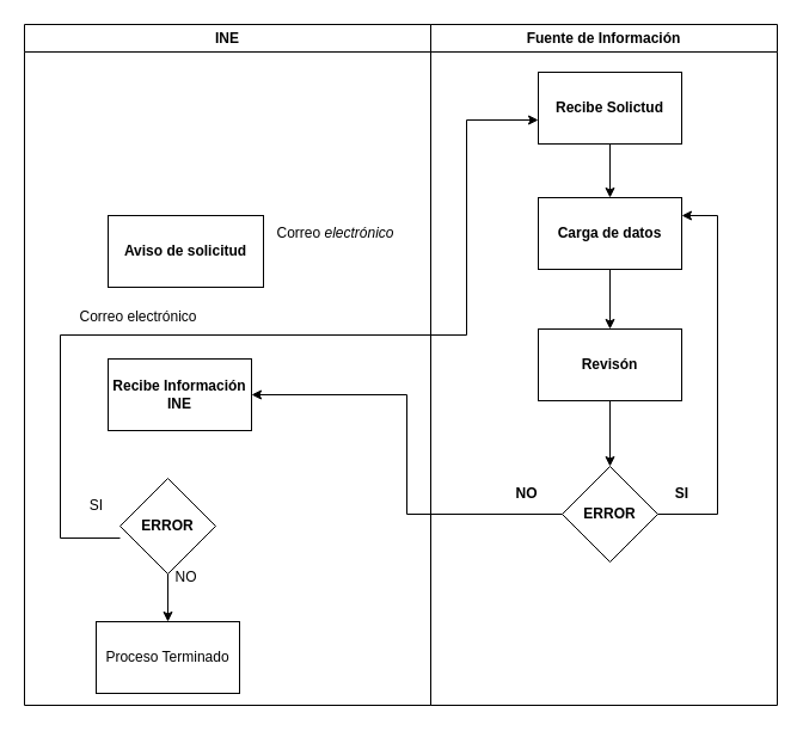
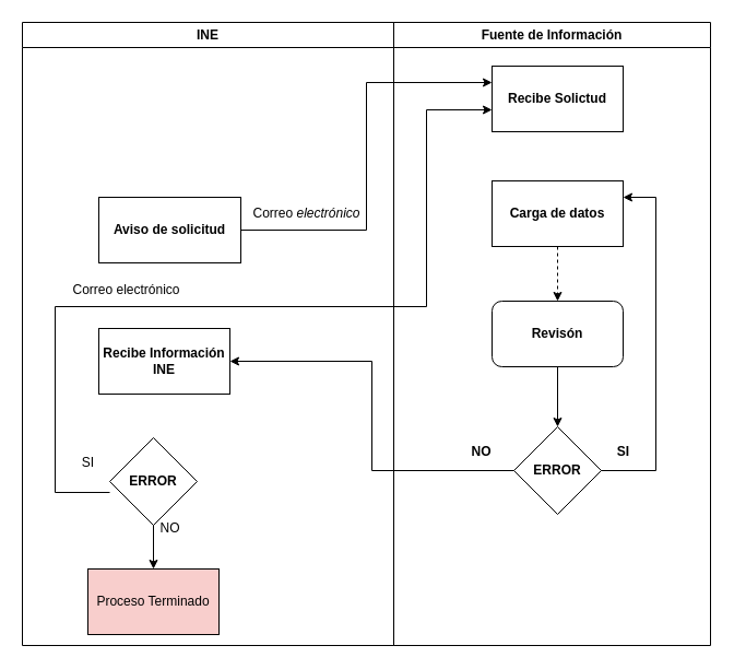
  <mxCell id="0" />
  <mxCell id="1" parent="0" />
  <mxCell id="2" value="&lt;b&gt;INE&lt;/b&gt;" style="swimlane;whiteSpace=wrap;html=1;startSize=23;fillColor=none;" vertex="1" parent="1"><mxGeometry x="20" y="20" width="340" height="570" as="geometry" /></mxCell>
  <mxCell id="3" value="&lt;b&gt;Aviso de solicitud&lt;/b&gt;" style="rounded=0;whiteSpace=wrap;html=1;fillColor=none;" vertex="1" parent="2"><mxGeometry x="70" y="160" width="130" height="60" as="geometry" /></mxCell>
  <mxCell id="4" value="Correo &lt;span data-hveid=&quot;CBkQAA&quot;&gt;&lt;span&gt;&lt;em&gt;electrónico&lt;/em&gt;&lt;/span&gt;&lt;/span&gt;" style="text;html=1;align=center;verticalAlign=middle;resizable=0;points=[];autosize=1;strokeColor=none;fillColor=none;" vertex="1" parent="2"><mxGeometry x="200" y="160" width="120" height="30" as="geometry" /></mxCell>
  <mxCell id="5" value="&lt;b&gt;Recibe Información INE&lt;/b&gt;" style="rounded=0;whiteSpace=wrap;html=1;fillColor=none;" vertex="1" parent="2"><mxGeometry x="70" y="280" width="120" height="60" as="geometry" /></mxCell>
  <mxCell id="6" value="" style="edgeStyle=orthogonalEdgeStyle;rounded=0;orthogonalLoop=1;jettySize=auto;html=1;" edge="1" parent="2" source="7" target="10"><mxGeometry relative="1" as="geometry" /></mxCell>
  <mxCell id="7" value="&lt;b&gt;ERROR&lt;/b&gt;" style="rhombus;whiteSpace=wrap;html=1;fillColor=none;" vertex="1" parent="2"><mxGeometry x="80" y="380" width="80" height="80" as="geometry" /></mxCell>
  <mxCell id="8" style="edgeStyle=orthogonalEdgeStyle;rounded=0;orthogonalLoop=1;jettySize=auto;html=1;exitX=0;exitY=0.5;exitDx=0;exitDy=0;entryX=0;entryY=0.5;entryDx=0;entryDy=0;" edge="1" parent="2"><mxGeometry relative="1" as="geometry"><mxPoint x="80" y="430" as="sourcePoint" /><mxPoint x="430" y="80" as="targetPoint" /><Array as="points"><mxPoint x="30" y="430" /><mxPoint x="30" y="260" /><mxPoint x="370" y="260" /><mxPoint x="370" y="80" /></Array></mxGeometry></mxCell>
  <mxCell id="9" value="Correo electrónico" style="text;html=1;align=center;verticalAlign=middle;resizable=0;points=[];autosize=1;strokeColor=none;fillColor=none;" vertex="1" parent="2"><mxGeometry x="35" y="230" width="120" height="30" as="geometry" /></mxCell>
- <mxCell id="10" value="Proceso Terminado" style="rounded=0;whiteSpace=wrap;html=1;" vertex="1" parent="2"><mxGeometry x="60" y="500" width="120" height="60" as="geometry" /></mxCell>
+ <mxCell id="10" value="Proceso Terminado" style="rounded=0;whiteSpace=wrap;html=1;fillColor=#f8cecc;" vertex="1" parent="2"><mxGeometry x="60" y="500" width="120" height="60" as="geometry" /></mxCell>
  <mxCell id="11" value="NO" style="text;html=1;align=center;verticalAlign=middle;resizable=0;points=[];autosize=1;strokeColor=none;fillColor=none;" vertex="1" parent="2"><mxGeometry x="115" y="448" width="40" height="30" as="geometry" /></mxCell>
  <mxCell id="12" value="&lt;b&gt;Fuente de Información&lt;/b&gt;" style="swimlane;whiteSpace=wrap;html=1;fillColor=none;" vertex="1" parent="1"><mxGeometry x="360" y="20" width="290" height="570" as="geometry" /></mxCell>
- <mxCell id="13" value="" style="edgeStyle=orthogonalEdgeStyle;rounded=0;orthogonalLoop=1;jettySize=auto;html=1;" edge="1" parent="12" source="14" target="16"><mxGeometry relative="1" as="geometry" /></mxCell>
  <mxCell id="14" value="&lt;b&gt;Recibe Solictud&lt;/b&gt;" style="rounded=0;whiteSpace=wrap;html=1;fillColor=none;" vertex="1" parent="12"><mxGeometry x="90" y="40" width="120" height="60" as="geometry" /></mxCell>
- <mxCell id="15" value="" style="edgeStyle=orthogonalEdgeStyle;rounded=0;orthogonalLoop=1;jettySize=auto;html=1;" edge="1" parent="12" source="16" target="18"><mxGeometry relative="1" as="geometry" /></mxCell>
+ <mxCell id="15" value="" style="edgeStyle=orthogonalEdgeStyle;rounded=0;orthogonalLoop=1;jettySize=auto;html=1;dashed=1;" edge="1" parent="12" source="16" target="18"><mxGeometry relative="1" as="geometry" /></mxCell>
  <mxCell id="16" value="&lt;b&gt;Carga de datos&lt;/b&gt;" style="rounded=0;whiteSpace=wrap;html=1;fillColor=none;" vertex="1" parent="12"><mxGeometry x="90" y="145" width="120" height="60" as="geometry" /></mxCell>
  <mxCell id="17" style="edgeStyle=orthogonalEdgeStyle;rounded=0;orthogonalLoop=1;jettySize=auto;html=1;exitX=0.5;exitY=1;exitDx=0;exitDy=0;entryX=0.5;entryY=0;entryDx=0;entryDy=0;" edge="1" parent="12" source="18" target="20"><mxGeometry relative="1" as="geometry" /></mxCell>
- <mxCell id="18" value="&lt;b&gt;Revisón&lt;/b&gt;" style="rounded=0;whiteSpace=wrap;html=1;fillColor=none;" vertex="1" parent="12"><mxGeometry x="90" y="255" width="120" height="60" as="geometry" /></mxCell>
+ <mxCell id="18" value="&lt;b&gt;Revisón&lt;/b&gt;" style="whiteSpace=wrap;html=1;fillColor=none;rounded=1;" vertex="1" parent="12"><mxGeometry x="90" y="255" width="120" height="60" as="geometry" /></mxCell>
  <mxCell id="19" style="edgeStyle=orthogonalEdgeStyle;rounded=0;orthogonalLoop=1;jettySize=auto;html=1;exitX=1;exitY=0.5;exitDx=0;exitDy=0;entryX=1;entryY=0.25;entryDx=0;entryDy=0;" edge="1" parent="12" source="20" target="16"><mxGeometry relative="1" as="geometry"><Array as="points"><mxPoint x="240" y="410" /><mxPoint x="240" y="160" /></Array></mxGeometry></mxCell>
  <mxCell id="20" value="&lt;b&gt;ERROR&lt;/b&gt;" style="rhombus;whiteSpace=wrap;html=1;fillColor=none;" vertex="1" parent="12"><mxGeometry x="110" y="370" width="80" height="80" as="geometry" /></mxCell>
+ <mxCell id="21" style="edgeStyle=orthogonalEdgeStyle;rounded=0;orthogonalLoop=1;jettySize=auto;html=1;exitX=1;exitY=0.5;exitDx=0;exitDy=0;entryX=0;entryY=0.25;entryDx=0;entryDy=0;" edge="1" parent="1" source="3" target="14"><mxGeometry relative="1" as="geometry" /></mxCell>
  <mxCell id="22" value="&lt;b&gt;SI&lt;/b&gt;" style="text;html=1;align=center;verticalAlign=middle;resizable=0;points=[];autosize=1;strokeColor=none;fillColor=none;" vertex="1" parent="1"><mxGeometry x="555" y="398" width="30" height="30" as="geometry" /></mxCell>
  <mxCell id="23" style="edgeStyle=orthogonalEdgeStyle;rounded=0;orthogonalLoop=1;jettySize=auto;html=1;exitX=0;exitY=0.5;exitDx=0;exitDy=0;entryX=1;entryY=0.5;entryDx=0;entryDy=0;" edge="1" parent="1" source="20" target="5"><mxGeometry relative="1" as="geometry" /></mxCell>
  <mxCell id="24" value="&lt;b&gt;NO&lt;/b&gt;" style="text;html=1;align=center;verticalAlign=middle;resizable=0;points=[];autosize=1;strokeColor=none;fillColor=none;" vertex="1" parent="1"><mxGeometry x="420" y="398" width="40" height="30" as="geometry" /></mxCell>
  <mxCell id="25" value="SI" style="text;html=1;align=center;verticalAlign=middle;resizable=0;points=[];autosize=1;strokeColor=none;fillColor=none;" vertex="1" parent="1"><mxGeometry x="65" y="408" width="30" height="30" as="geometry" /></mxCell>
